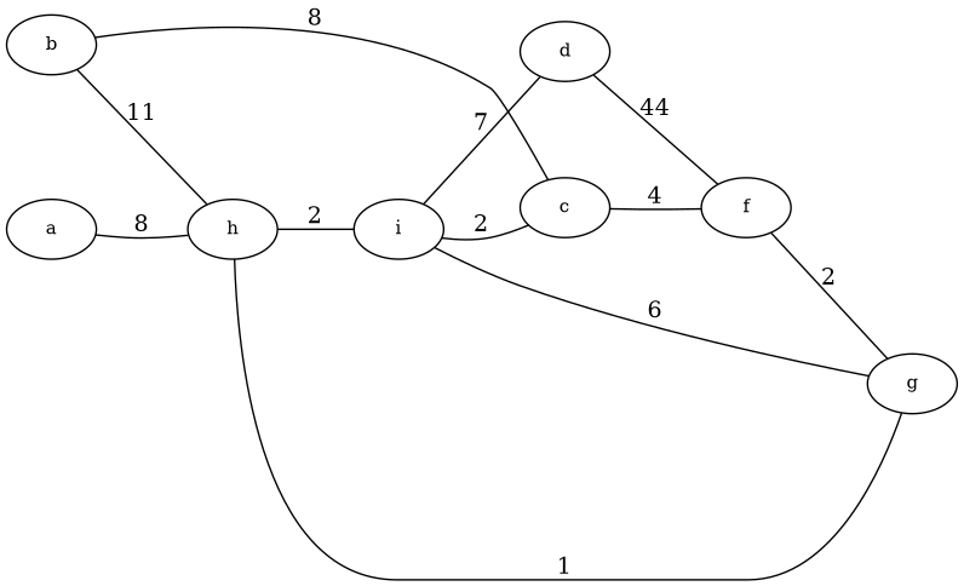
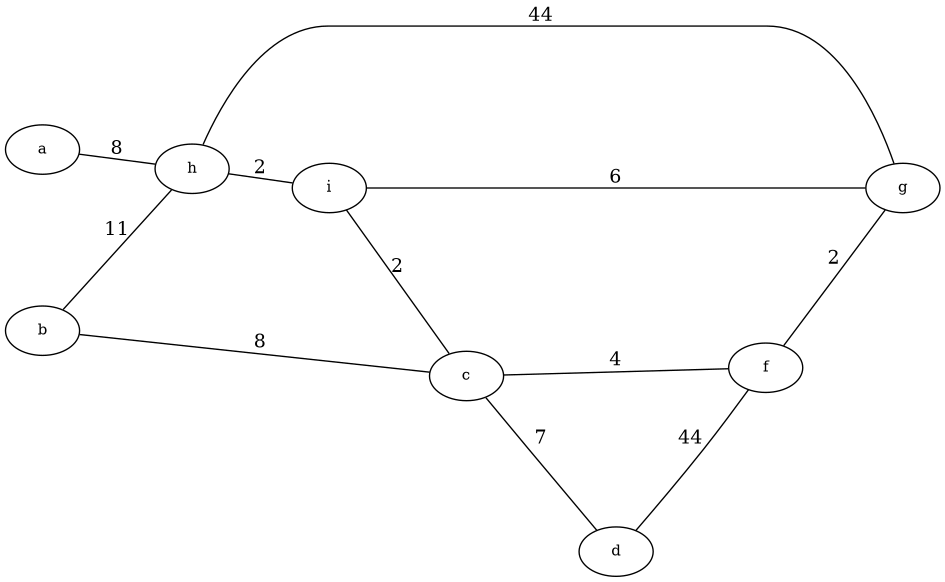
  strict graph {
    nodesep=0.8
    rankdir=LR
    splines=true
    node [fontsize=11]
    edge [peso=8]
    a
    h
    b
    c
    g
    i
    d
    f
    a -- h [label=8]
-   h -- g [label=1 peso=1]
+   h -- g [label=44 peso=1]
    h -- i [label=2 peso=7]
    b -- h [label=11 peso=11]
    b -- c [label=8]
-   i -- d [label=7 peso=7]
+   c -- d [label=7 peso=7]
    c -- f [label=4 peso=4]
    i -- c [label=2 peso=2]
    i -- g [label=6 peso=6]
    d -- f [label=44 peso=14]
    f -- g [label=2 peso=2]
  }
